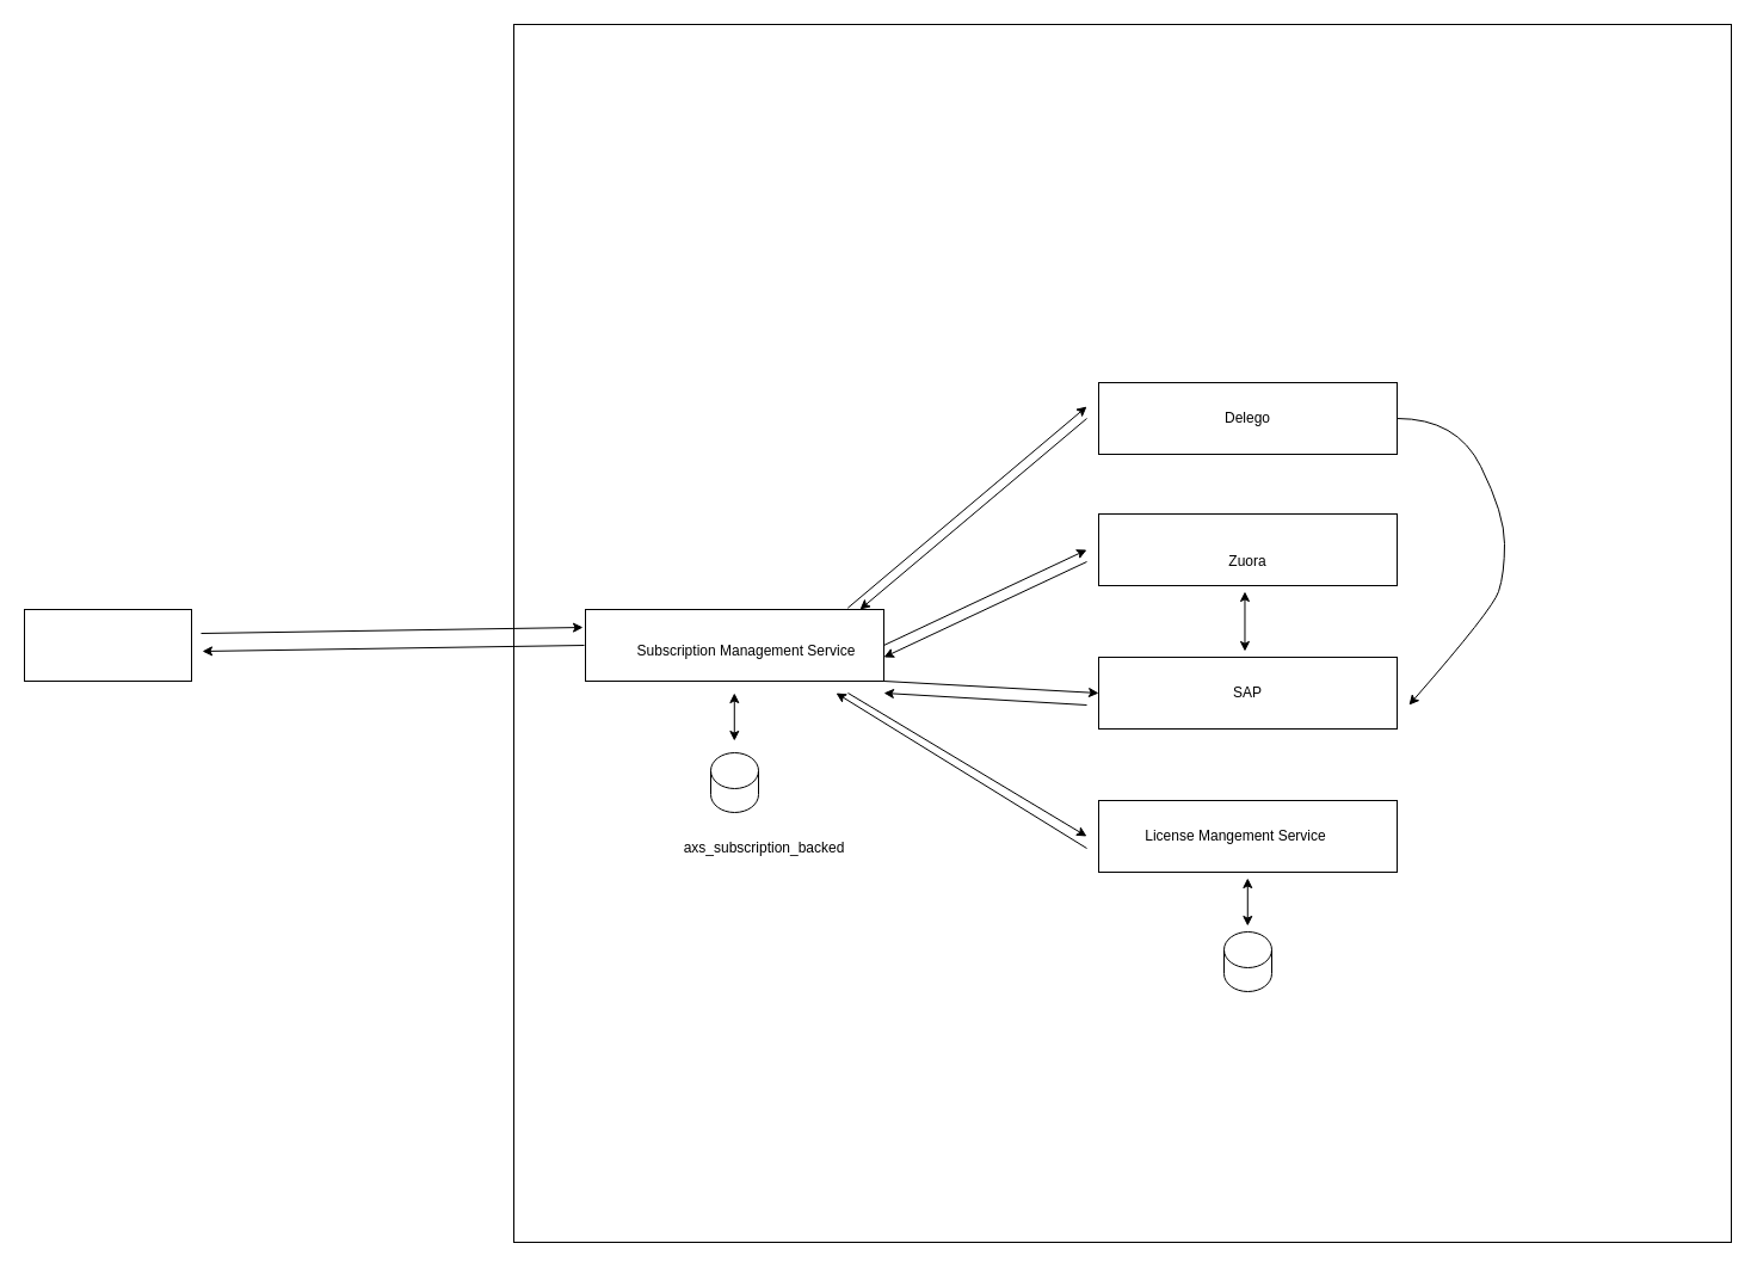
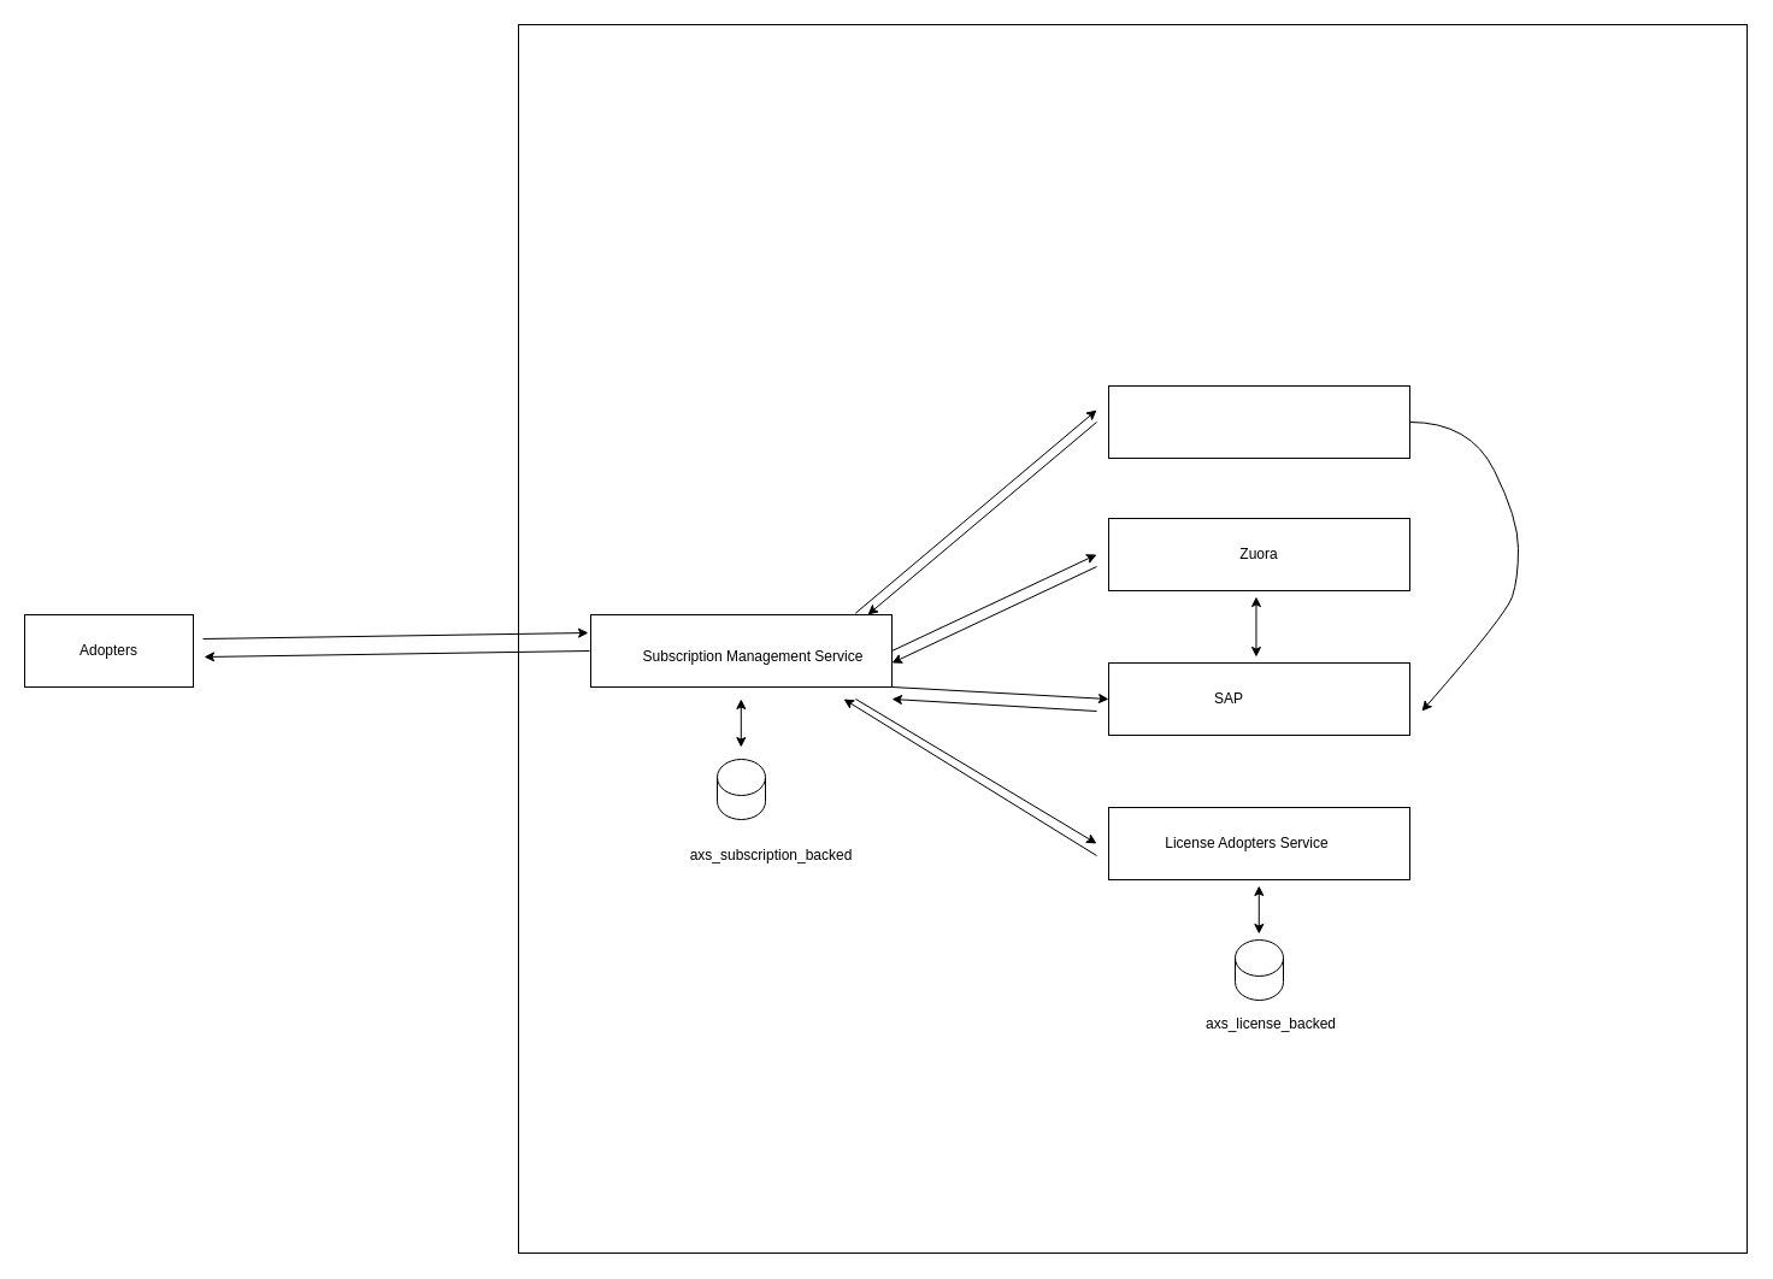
  <mxCell id="0" />
  <mxCell id="1" parent="0" />
  <mxCell id="2" value="" style="whiteSpace=wrap;html=1;aspect=fixed;" vertex="1" parent="1"><mxGeometry x="430" y="20" width="1020" height="1020" as="geometry" /></mxCell>
  <mxCell id="3" value="" style="rounded=0;whiteSpace=wrap;html=1;" vertex="1" parent="1"><mxGeometry x="490" y="510" width="250" height="60" as="geometry" /></mxCell>
  <mxCell id="4" value="Subscription Management Service" style="text;html=1;strokeColor=none;fillColor=none;align=center;verticalAlign=middle;whiteSpace=wrap;rounded=0;" vertex="1" parent="1"><mxGeometry x="530" y="535" width="190" height="20" as="geometry" /></mxCell>
  <mxCell id="5" value="" style="rounded=0;whiteSpace=wrap;html=1;" vertex="1" parent="1"><mxGeometry x="920" y="670" width="250" height="60" as="geometry" /></mxCell>
  <mxCell id="6" value="License Management Service" style="text;html=1;strokeColor=none;fillColor=none;align=center;verticalAlign=middle;whiteSpace=wrap;rounded=0;" vertex="1" parent="1"><mxGeometry x="930" y="430" width="190" height="20" as="geometry" /></mxCell>
  <mxCell id="7" value="" style="rounded=0;whiteSpace=wrap;html=1;" vertex="1" parent="1"><mxGeometry x="920" y="550" width="250" height="60" as="geometry" /></mxCell>
- <mxCell id="8" value="SAP" style="text;html=1;strokeColor=none;fillColor=none;align=center;verticalAlign=middle;whiteSpace=wrap;rounded=0;" vertex="1" parent="1"><mxGeometry x="950" y="570" width="190" height="20" as="geometry" /></mxCell>
+ <mxCell id="8" value="SAP" style="text;html=1;strokeColor=none;fillColor=none;align=center;verticalAlign=middle;whiteSpace=wrap;rounded=0;" vertex="1" parent="1"><mxGeometry x="925" y="570" width="190" height="20" as="geometry" /></mxCell>
  <mxCell id="9" value="" style="rounded=0;whiteSpace=wrap;html=1;" vertex="1" parent="1"><mxGeometry x="920" y="430" width="250" height="60" as="geometry" /></mxCell>
- <mxCell id="10" value="Zuora" style="text;html=1;strokeColor=none;fillColor=none;align=center;verticalAlign=middle;whiteSpace=wrap;rounded=0;" vertex="1" parent="1"><mxGeometry x="950" y="460" width="190" height="20" as="geometry" /></mxCell>
+ <mxCell id="10" value="Zuora" style="text;html=1;strokeColor=none;fillColor=none;align=center;verticalAlign=middle;whiteSpace=wrap;rounded=0;" vertex="1" parent="1"><mxGeometry x="950" y="450" width="190" height="20" as="geometry" /></mxCell>
  <mxCell id="11" value="" style="rounded=0;whiteSpace=wrap;html=1;fillColor=default;" vertex="1" parent="1"><mxGeometry x="920" y="320" width="250" height="60" as="geometry" /></mxCell>
- <mxCell id="12" value="Delego&lt;br&gt;" style="text;html=1;strokeColor=none;fillColor=none;align=center;verticalAlign=middle;whiteSpace=wrap;rounded=0;" vertex="1" parent="1"><mxGeometry x="950" y="340" width="190" height="20" as="geometry" /></mxCell>
- <mxCell id="13" value="License Mangement Service" style="text;html=1;strokeColor=none;fillColor=none;align=center;verticalAlign=middle;whiteSpace=wrap;rounded=0;" vertex="1" parent="1"><mxGeometry x="940" y="690" width="190" height="20" as="geometry" /></mxCell>
+ <mxCell id="13" value="License Adopters Service" style="text;html=1;strokeColor=none;fillColor=none;align=center;verticalAlign=middle;whiteSpace=wrap;rounded=0;" vertex="1" parent="1"><mxGeometry x="940" y="690" width="190" height="20" as="geometry" /></mxCell>
  <mxCell id="14" value="" style="shape=cylinder3;whiteSpace=wrap;html=1;boundedLbl=1;backgroundOutline=1;size=15;" vertex="1" parent="1"><mxGeometry x="595" y="630" width="40" height="50" as="geometry" /></mxCell>
  <mxCell id="15" value="" style="shape=cylinder3;whiteSpace=wrap;html=1;boundedLbl=1;backgroundOutline=1;size=15;" vertex="1" parent="1"><mxGeometry x="1025" y="780" width="40" height="50" as="geometry" /></mxCell>
  <mxCell id="16" value="axs_subscription_backed" style="text;html=1;strokeColor=none;fillColor=none;align=center;verticalAlign=middle;whiteSpace=wrap;rounded=0;" vertex="1" parent="1"><mxGeometry x="545" y="700" width="190" height="20" as="geometry" /></mxCell>
+ <mxCell id="17" value="axs_license_backed" style="text;html=1;strokeColor=none;fillColor=none;align=center;verticalAlign=middle;whiteSpace=wrap;rounded=0;" vertex="1" parent="1"><mxGeometry x="960" y="840" width="190" height="20" as="geometry" /></mxCell>
  <mxCell id="18" value="" style="endArrow=classic;startArrow=classic;html=1;rounded=0;" edge="1" parent="1"><mxGeometry width="50" height="50" relative="1" as="geometry"><mxPoint x="1042.47" y="545" as="sourcePoint" /><mxPoint x="1042.47" y="495" as="targetPoint" /></mxGeometry></mxCell>
  <mxCell id="19" value="" style="endArrow=classic;html=1;rounded=0;exitX=0.879;exitY=-0.021;exitDx=0;exitDy=0;exitPerimeter=0;" edge="1" parent="1" source="3"><mxGeometry width="50" height="50" relative="1" as="geometry"><mxPoint x="710" y="500" as="sourcePoint" /><mxPoint x="910" y="340" as="targetPoint" /></mxGeometry></mxCell>
  <mxCell id="20" value="" style="endArrow=classic;html=1;rounded=0;" edge="1" parent="1"><mxGeometry width="50" height="50" relative="1" as="geometry"><mxPoint x="740" y="540" as="sourcePoint" /><mxPoint x="910" y="460" as="targetPoint" /></mxGeometry></mxCell>
  <mxCell id="21" value="" style="endArrow=classic;html=1;rounded=0;entryX=0;entryY=0.5;entryDx=0;entryDy=0;" edge="1" parent="1" target="7"><mxGeometry width="50" height="50" relative="1" as="geometry"><mxPoint x="740" y="570" as="sourcePoint" /><mxPoint x="910" y="490" as="targetPoint" /></mxGeometry></mxCell>
  <mxCell id="22" value="" style="endArrow=classic;html=1;rounded=0;entryX=0;entryY=0.5;entryDx=0;entryDy=0;" edge="1" parent="1"><mxGeometry width="50" height="50" relative="1" as="geometry"><mxPoint x="710" y="580" as="sourcePoint" /><mxPoint x="910" y="700" as="targetPoint" /></mxGeometry></mxCell>
  <mxCell id="23" value="" style="endArrow=classic;startArrow=classic;html=1;rounded=0;" edge="1" parent="1"><mxGeometry width="50" height="50" relative="1" as="geometry"><mxPoint x="614.79" y="620" as="sourcePoint" /><mxPoint x="614.79" y="580" as="targetPoint" /></mxGeometry></mxCell>
  <mxCell id="24" value="" style="endArrow=classic;startArrow=classic;html=1;rounded=0;" edge="1" parent="1"><mxGeometry width="50" height="50" relative="1" as="geometry"><mxPoint x="1044.79" y="775" as="sourcePoint" /><mxPoint x="1044.79" y="735" as="targetPoint" /></mxGeometry></mxCell>
  <mxCell id="25" value="" style="endArrow=classic;html=1;rounded=0;" edge="1" parent="1"><mxGeometry width="50" height="50" relative="1" as="geometry"><mxPoint x="910" y="710" as="sourcePoint" /><mxPoint x="700" y="580" as="targetPoint" /></mxGeometry></mxCell>
  <mxCell id="26" value="" style="endArrow=classic;html=1;rounded=0;" edge="1" parent="1"><mxGeometry width="50" height="50" relative="1" as="geometry"><mxPoint x="910" y="590" as="sourcePoint" /><mxPoint x="740" y="580" as="targetPoint" /></mxGeometry></mxCell>
  <mxCell id="27" value="" style="endArrow=classic;html=1;rounded=0;" edge="1" parent="1"><mxGeometry width="50" height="50" relative="1" as="geometry"><mxPoint x="910" y="470" as="sourcePoint" /><mxPoint x="740" y="550" as="targetPoint" /></mxGeometry></mxCell>
  <mxCell id="28" value="" style="endArrow=classic;html=1;rounded=0;" edge="1" parent="1"><mxGeometry width="50" height="50" relative="1" as="geometry"><mxPoint x="910" y="350" as="sourcePoint" /><mxPoint x="720" y="510" as="targetPoint" /></mxGeometry></mxCell>
  <mxCell id="29" value="" style="curved=1;endArrow=classic;html=1;rounded=0;" edge="1" parent="1"><mxGeometry width="50" height="50" relative="1" as="geometry"><mxPoint x="1170" y="350" as="sourcePoint" /><mxPoint x="1180" y="590" as="targetPoint" /><Array as="points"><mxPoint x="1220" y="350" /><mxPoint x="1260" y="430" /><mxPoint x="1260" y="480" /><mxPoint x="1250" y="510" /></Array></mxGeometry></mxCell>
  <mxCell id="30" value="" style="rounded=0;whiteSpace=wrap;html=1;" vertex="1" parent="1"><mxGeometry x="20" y="510" width="140" height="60" as="geometry" /></mxCell>
+ <mxCell id="31" value="Adopters" style="text;html=1;strokeColor=none;fillColor=none;align=center;verticalAlign=middle;whiteSpace=wrap;rounded=0;" vertex="1" parent="1"><mxGeometry x="60" y="525" width="60" height="30" as="geometry" /></mxCell>
  <mxCell id="32" value="" style="endArrow=classic;html=1;rounded=0;entryX=0;entryY=0.25;entryDx=0;entryDy=0;" edge="1" parent="1"><mxGeometry width="50" height="50" relative="1" as="geometry"><mxPoint x="168" y="530" as="sourcePoint" /><mxPoint x="488" y="525" as="targetPoint" /></mxGeometry></mxCell>
  <mxCell id="33" value="" style="endArrow=classic;html=1;rounded=0;exitX=0;exitY=0.5;exitDx=0;exitDy=0;" edge="1" parent="1"><mxGeometry width="50" height="50" relative="1" as="geometry"><mxPoint x="489" y="540" as="sourcePoint" /><mxPoint x="169" y="545" as="targetPoint" /></mxGeometry></mxCell>
